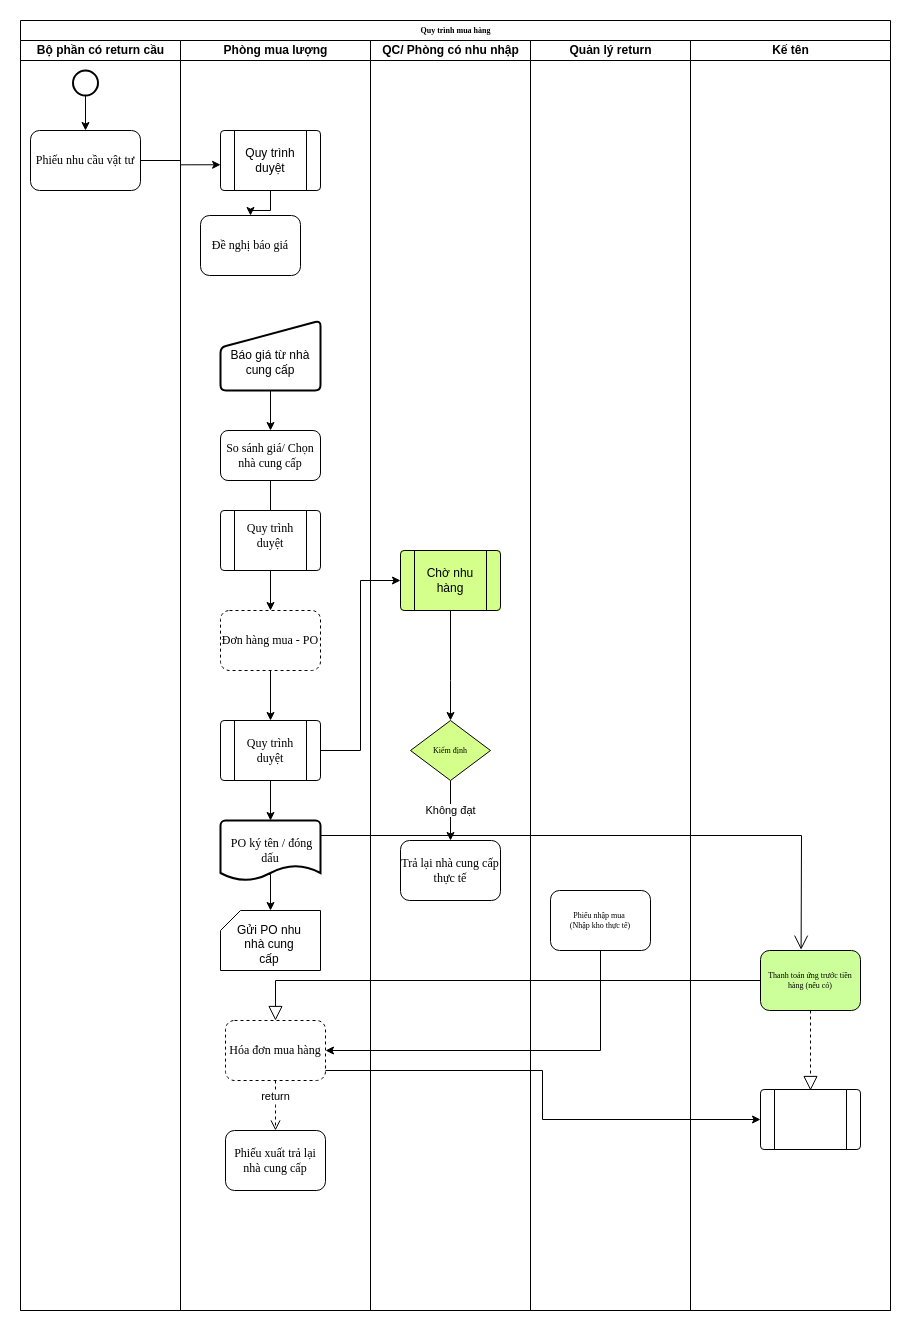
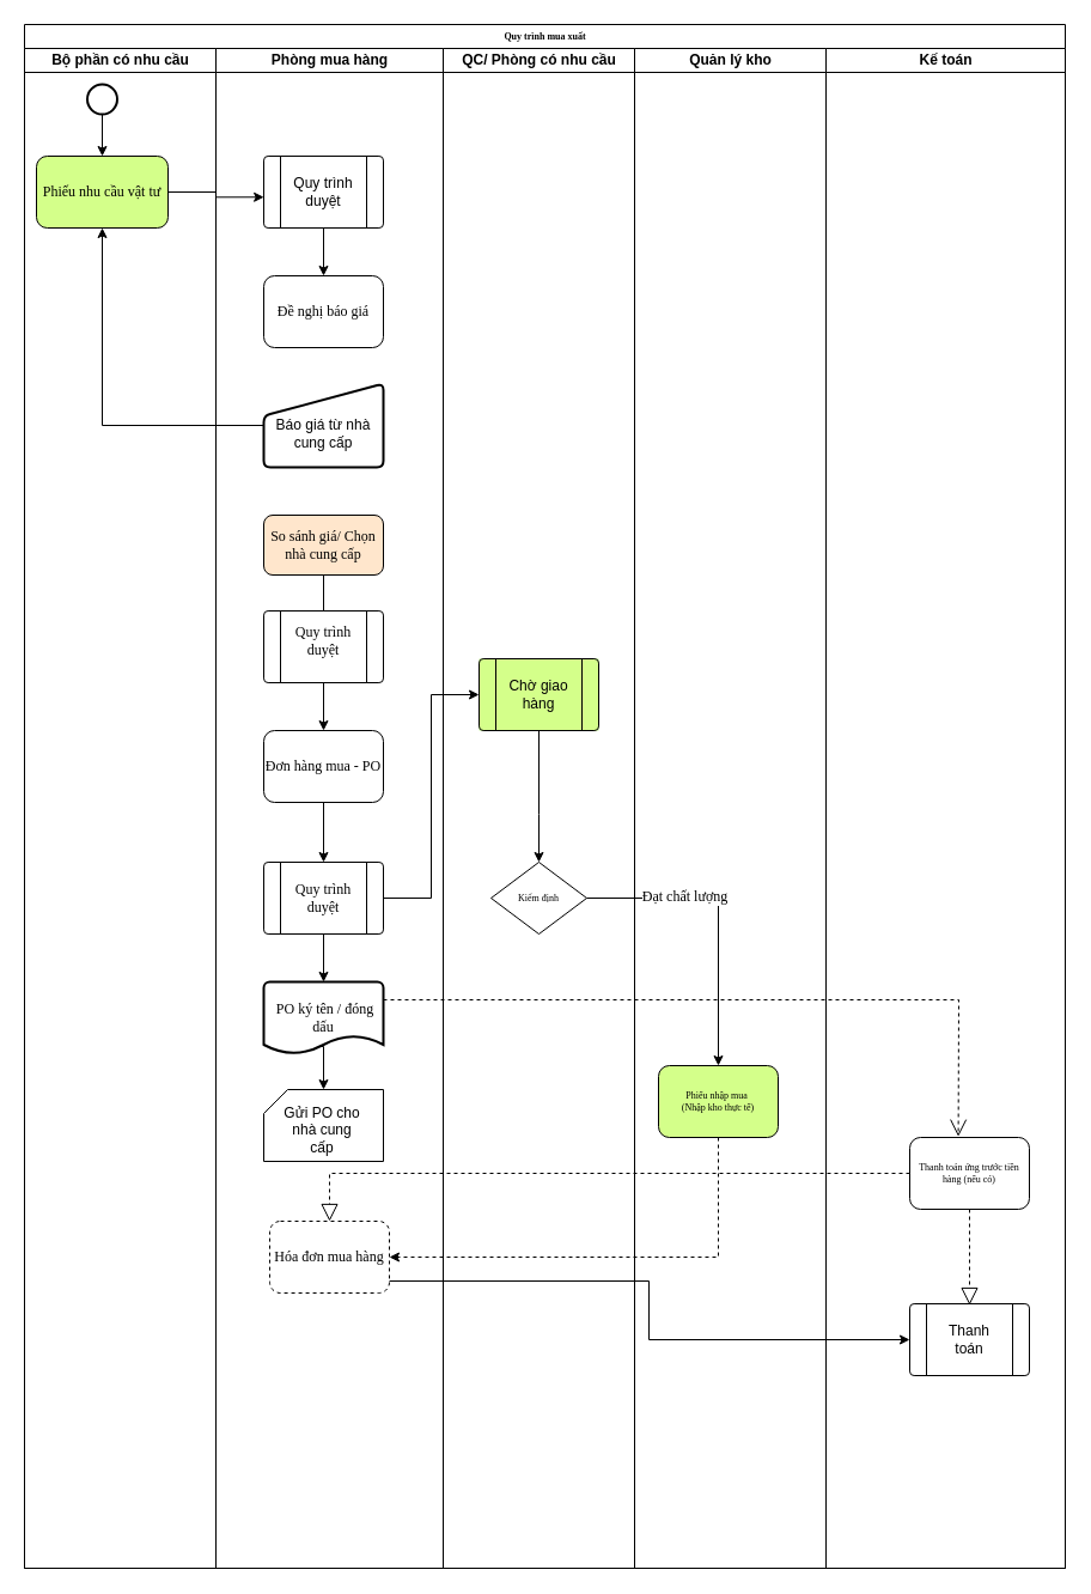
  <mxCell id="0" />
  <mxCell id="1" parent="0" />
- <mxCell id="2" value="Quy trình mua hàng" style="swimlane;html=1;childLayout=stackLayout;startSize=20;rounded=0;shadow=0;labelBackgroundColor=none;strokeWidth=1;fontFamily=Verdana;fontSize=8;align=center;fillColor=#FFFFFF;" vertex="1" parent="1"><mxGeometry x="20" y="20" width="870" height="1290" as="geometry" /></mxCell>
- <mxCell id="3" value="Bộ phần có return cầu" style="swimlane;html=1;startSize=20;" vertex="1" parent="2"><mxGeometry y="20" width="160" height="1270" as="geometry" /></mxCell>
- <mxCell id="4" value="&lt;font face=&quot;Times New Roman&quot; style=&quot;font-size: 12px;&quot;&gt;Phiếu nhu cầu vật tư&lt;/font&gt;" style="rounded=1;whiteSpace=wrap;html=1;shadow=0;labelBackgroundColor=none;strokeWidth=1;fontFamily=Verdana;fontSize=8;align=center;" vertex="1" parent="3"><mxGeometry x="10" y="90" width="110" height="60" as="geometry" /></mxCell>
+ <mxCell id="2" value="Quy trình mua xuất" style="swimlane;html=1;childLayout=stackLayout;startSize=20;rounded=0;shadow=0;labelBackgroundColor=none;strokeWidth=1;fontFamily=Verdana;fontSize=8;align=center;fillColor=#FFFFFF;" vertex="1" parent="1"><mxGeometry x="20" y="20" width="870" height="1290" as="geometry" /></mxCell>
+ <mxCell id="3" value="Bộ phần có nhu cầu" style="swimlane;html=1;startSize=20;" vertex="1" parent="2"><mxGeometry y="20" width="160" height="1270" as="geometry" /></mxCell>
+ <mxCell id="4" value="&lt;font face=&quot;Times New Roman&quot; style=&quot;font-size: 12px;&quot;&gt;Phiếu nhu cầu vật tư&lt;/font&gt;" style="rounded=1;whiteSpace=wrap;html=1;shadow=0;labelBackgroundColor=none;strokeWidth=1;fontFamily=Verdana;fontSize=8;align=center;fillColor=#d4ff8a;" vertex="1" parent="3"><mxGeometry x="10" y="90" width="110" height="60" as="geometry" /></mxCell>
  <mxCell id="5" style="edgeStyle=orthogonalEdgeStyle;rounded=0;orthogonalLoop=1;jettySize=auto;html=1;" edge="1" parent="3" source="6" target="4"><mxGeometry relative="1" as="geometry" /></mxCell>
  <mxCell id="6" value="" style="strokeWidth=2;html=1;shape=mxgraph.flowchart.start_2;whiteSpace=wrap;" vertex="1" parent="3"><mxGeometry x="52.5" y="30" width="25" height="25" as="geometry" /></mxCell>
- <mxCell id="7" value="Phòng mua lượng" style="swimlane;html=1;startSize=20;fillColor=#FFFFFF;" vertex="1" parent="2"><mxGeometry x="160" y="20" width="190" height="1270" as="geometry" /></mxCell>
+ <mxCell id="7" value="Phòng mua hàng" style="swimlane;html=1;startSize=20;fillColor=#FFFFFF;" vertex="1" parent="2"><mxGeometry x="160" y="20" width="190" height="1270" as="geometry" /></mxCell>
  <mxCell id="8" style="edgeStyle=orthogonalEdgeStyle;rounded=0;orthogonalLoop=1;jettySize=auto;html=1;entryX=0.5;entryY=0;entryDx=0;entryDy=0;" edge="1" parent="7" source="9" target="18"><mxGeometry relative="1" as="geometry" /></mxCell>
- <mxCell id="9" value="&lt;font face=&quot;Times New Roman&quot; style=&quot;font-size: 12px;&quot;&gt;Đơn hàng mua - PO&lt;/font&gt;" style="rounded=1;whiteSpace=wrap;html=1;shadow=0;labelBackgroundColor=none;strokeWidth=1;fontFamily=Verdana;fontSize=8;align=center;dashed=1;" vertex="1" parent="7"><mxGeometry x="40" y="570" width="100" height="60" as="geometry" /></mxCell>
+ <mxCell id="9" value="&lt;font face=&quot;Times New Roman&quot; style=&quot;font-size: 12px;&quot;&gt;Đơn hàng mua - PO&lt;/font&gt;" style="rounded=1;whiteSpace=wrap;html=1;shadow=0;labelBackgroundColor=none;strokeWidth=1;fontFamily=Verdana;fontSize=8;align=center;" vertex="1" parent="7"><mxGeometry x="40" y="570" width="100" height="60" as="geometry" /></mxCell>
  <mxCell id="10" style="edgeStyle=orthogonalEdgeStyle;rounded=0;orthogonalLoop=1;jettySize=auto;html=1;entryX=0.5;entryY=0;entryDx=0;entryDy=0;" edge="1" parent="7" source="11" target="30"><mxGeometry relative="1" as="geometry" /></mxCell>
- <mxCell id="11" value="&lt;font face=&quot;Times New Roman&quot; style=&quot;font-size: 12px;&quot;&gt;So sánh giá/ Chọn nhà cung cấp&lt;/font&gt;" style="rounded=1;whiteSpace=wrap;html=1;shadow=0;labelBackgroundColor=none;strokeWidth=1;fontFamily=Verdana;fontSize=8;align=center;" vertex="1" parent="7"><mxGeometry x="40" y="390" width="100" height="50" as="geometry" /></mxCell>
- <mxCell id="12" value="&lt;font face=&quot;Times New Roman&quot; style=&quot;font-size: 12px;&quot;&gt;Đề nghị báo giá&lt;/font&gt;" style="rounded=1;whiteSpace=wrap;html=1;shadow=0;labelBackgroundColor=none;strokeWidth=1;fontFamily=Verdana;fontSize=8;align=center;" vertex="1" parent="7"><mxGeometry x="20" y="175" width="100" height="60" as="geometry" /></mxCell>
- <mxCell id="13" style="edgeStyle=orthogonalEdgeStyle;rounded=0;orthogonalLoop=1;jettySize=auto;html=1;" edge="1" parent="7" source="14" target="11"><mxGeometry relative="1" as="geometry" /></mxCell>
+ <mxCell id="11" value="&lt;font face=&quot;Times New Roman&quot; style=&quot;font-size: 12px;&quot;&gt;So sánh giá/ Chọn nhà cung cấp&lt;/font&gt;" style="rounded=1;whiteSpace=wrap;html=1;shadow=0;labelBackgroundColor=none;strokeWidth=1;fontFamily=Verdana;fontSize=8;align=center;fillColor=#ffe6cc;" vertex="1" parent="7"><mxGeometry x="40" y="390" width="100" height="50" as="geometry" /></mxCell>
+ <mxCell id="12" value="&lt;font face=&quot;Times New Roman&quot; style=&quot;font-size: 12px;&quot;&gt;Đề nghị báo giá&lt;/font&gt;" style="rounded=1;whiteSpace=wrap;html=1;shadow=0;labelBackgroundColor=none;strokeWidth=1;fontFamily=Verdana;fontSize=8;align=center;" vertex="1" parent="7"><mxGeometry x="40" y="190" width="100" height="60" as="geometry" /></mxCell>
+ <mxCell id="13" style="edgeStyle=orthogonalEdgeStyle;rounded=0;orthogonalLoop=1;jettySize=auto;html=1;" edge="1" parent="7" source="14" target="4"><mxGeometry relative="1" as="geometry" /></mxCell>
  <mxCell id="14" value="&lt;br&gt;Báo giá từ nhà cung cấp" style="html=1;strokeWidth=2;shape=manualInput;whiteSpace=wrap;rounded=1;size=27;arcSize=11;" vertex="1" parent="7"><mxGeometry x="40" y="280" width="100" height="70" as="geometry" /></mxCell>
  <mxCell id="15" style="edgeStyle=orthogonalEdgeStyle;rounded=0;orthogonalLoop=1;jettySize=auto;html=1;entryX=0.5;entryY=0;entryDx=0;entryDy=0;entryPerimeter=0;fontFamily=Times New Roman;fontSize=12;exitX=0.407;exitY=0.9;exitDx=0;exitDy=0;exitPerimeter=0;" edge="1" parent="7" source="16" target="21"><mxGeometry relative="1" as="geometry" /></mxCell>
  <mxCell id="16" value="&lt;font face=&quot;Times New Roman&quot;&gt;&amp;nbsp;PO ký tên / đóng dấu&lt;/font&gt;" style="strokeWidth=2;html=1;shape=mxgraph.flowchart.document2;whiteSpace=wrap;size=0.25;" vertex="1" parent="7"><mxGeometry x="40" y="780" width="100" height="60" as="geometry" /></mxCell>
  <mxCell id="17" value="" style="group" vertex="1" connectable="0" parent="7"><mxGeometry x="40" y="680" width="100" height="60" as="geometry" /></mxCell>
  <mxCell id="18" value="" style="verticalLabelPosition=bottom;verticalAlign=top;html=1;shape=process;whiteSpace=wrap;rounded=1;size=0.14;arcSize=6;" vertex="1" parent="17"><mxGeometry width="100" height="60" as="geometry" /></mxCell>
  <mxCell id="19" value="&lt;font style=&quot;font-size: 12px;&quot; face=&quot;Times New Roman&quot;&gt;Quy trình duyệt&lt;/font&gt;" style="text;html=1;strokeColor=none;fillColor=none;align=center;verticalAlign=middle;whiteSpace=wrap;rounded=0;" vertex="1" parent="17"><mxGeometry x="20" y="15" width="60" height="30" as="geometry" /></mxCell>
  <mxCell id="20" value="" style="group" vertex="1" connectable="0" parent="7"><mxGeometry x="40" y="870" width="100" height="60" as="geometry" /></mxCell>
  <mxCell id="21" value="" style="verticalLabelPosition=bottom;verticalAlign=top;html=1;shape=card;whiteSpace=wrap;size=20;arcSize=12;" vertex="1" parent="20"><mxGeometry width="100" height="60" as="geometry" /></mxCell>
- <mxCell id="22" value="Gửi PO nhu nhà cung cấp" style="text;html=1;strokeColor=none;fillColor=none;align=center;verticalAlign=middle;whiteSpace=wrap;rounded=0;" vertex="1" parent="20"><mxGeometry x="14" y="20" width="70" height="27" as="geometry" /></mxCell>
+ <mxCell id="22" value="Gửi PO cho nhà cung cấp" style="text;html=1;strokeColor=none;fillColor=none;align=center;verticalAlign=middle;whiteSpace=wrap;rounded=0;" vertex="1" parent="20"><mxGeometry x="14" y="20" width="70" height="27" as="geometry" /></mxCell>
  <mxCell id="23" value="" style="group" vertex="1" connectable="0" parent="7"><mxGeometry x="40" y="90" width="100" height="60" as="geometry" /></mxCell>
  <mxCell id="24" value="" style="verticalLabelPosition=bottom;verticalAlign=top;html=1;shape=process;whiteSpace=wrap;rounded=1;size=0.14;arcSize=6;" vertex="1" parent="23"><mxGeometry width="100" height="60" as="geometry" /></mxCell>
  <mxCell id="25" value="Quy trình duyệt" style="text;html=1;strokeColor=none;fillColor=none;align=center;verticalAlign=middle;whiteSpace=wrap;rounded=0;" vertex="1" parent="23"><mxGeometry x="20" y="15" width="60" height="30" as="geometry" /></mxCell>
  <mxCell id="26" style="edgeStyle=orthogonalEdgeStyle;rounded=0;orthogonalLoop=1;jettySize=auto;html=1;entryX=0.5;entryY=0;entryDx=0;entryDy=0;entryPerimeter=0;fontFamily=Times New Roman;fontSize=12;exitX=0.5;exitY=1;exitDx=0;exitDy=0;" edge="1" parent="7" source="18" target="16"><mxGeometry relative="1" as="geometry"><mxPoint x="90" y="750" as="sourcePoint" /></mxGeometry></mxCell>
  <mxCell id="27" style="edgeStyle=orthogonalEdgeStyle;rounded=0;orthogonalLoop=1;jettySize=auto;html=1;fontFamily=Times New Roman;fontSize=12;exitX=0.5;exitY=1;exitDx=0;exitDy=0;" edge="1" parent="7" source="24" target="12"><mxGeometry relative="1" as="geometry"><mxPoint x="90" y="150" as="sourcePoint" /></mxGeometry></mxCell>
  <mxCell id="28" style="edgeStyle=orthogonalEdgeStyle;rounded=0;orthogonalLoop=1;jettySize=auto;html=1;" edge="1" parent="7" source="29" target="9"><mxGeometry relative="1" as="geometry" /></mxCell>
  <mxCell id="29" value="" style="verticalLabelPosition=bottom;verticalAlign=top;html=1;shape=process;whiteSpace=wrap;rounded=1;size=0.14;arcSize=6;" vertex="1" parent="7"><mxGeometry x="40" y="470" width="100" height="60" as="geometry" /></mxCell>
  <mxCell id="30" value="&lt;font style=&quot;font-size: 12px;&quot; face=&quot;Times New Roman&quot;&gt;Quy trình duyệt&lt;/font&gt;" style="text;html=1;strokeColor=none;fillColor=none;align=center;verticalAlign=middle;whiteSpace=wrap;rounded=0;" vertex="1" parent="7"><mxGeometry x="60" y="480" width="60" height="30" as="geometry" /></mxCell>
  <mxCell id="31" value="&lt;font style=&quot;font-size: 12px;&quot; face=&quot;Times New Roman&quot;&gt;Hóa đơn mua hàng&lt;/font&gt;" style="rounded=1;whiteSpace=wrap;html=1;shadow=0;labelBackgroundColor=none;strokeWidth=1;fontFamily=Verdana;fontSize=8;align=center;fillColor=#FFFFFF;dashed=1;" vertex="1" parent="7"><mxGeometry x="45" y="980" width="100" height="60" as="geometry" /></mxCell>
- <mxCell id="32" value="&lt;font style=&quot;font-size: 12px;&quot; face=&quot;Times New Roman&quot;&gt;Phiếu xuất trả lại nhà cung cấp&lt;/font&gt;" style="rounded=1;whiteSpace=wrap;html=1;shadow=0;labelBackgroundColor=none;strokeWidth=1;fontFamily=Verdana;fontSize=8;align=center;fillColor=#FFFFFF;" vertex="1" parent="7"><mxGeometry x="45" y="1090" width="100" height="60" as="geometry" /></mxCell>
- <mxCell id="33" value="return" style="html=1;verticalAlign=bottom;endArrow=open;dashed=1;endSize=8;edgeStyle=elbowEdgeStyle;elbow=vertical;curved=0;rounded=0;exitX=0.5;exitY=1;exitDx=0;exitDy=0;entryX=0.5;entryY=0;entryDx=0;entryDy=0;" edge="1" parent="7" source="31" target="32"><mxGeometry relative="1" as="geometry"><mxPoint x="340" y="900" as="sourcePoint" /><mxPoint x="260" y="900" as="targetPoint" /></mxGeometry></mxCell>
- <mxCell id="34" value="QC/ Phòng có nhu nhập" style="swimlane;html=1;startSize=20;" vertex="1" parent="2"><mxGeometry x="350" y="20" width="160" height="1270" as="geometry" /></mxCell>
- <mxCell id="35" value="Không đạt" style="edgeStyle=orthogonalEdgeStyle;rounded=0;orthogonalLoop=1;jettySize=auto;html=1;entryX=0.5;entryY=0;entryDx=0;entryDy=0;" edge="1" parent="34" source="36" target="37"><mxGeometry relative="1" as="geometry" /></mxCell>
- <mxCell id="36" value="Kiểm định" style="rhombus;whiteSpace=wrap;html=1;rounded=0;shadow=0;labelBackgroundColor=none;strokeWidth=1;fontFamily=Verdana;fontSize=8;align=center;fillColor=#d4ff8a;" vertex="1" parent="34"><mxGeometry x="40" y="680" width="80" height="60" as="geometry" /></mxCell>
- <mxCell id="37" value="&lt;font face=&quot;Times New Roman&quot; style=&quot;font-size: 12px;&quot;&gt;Trả lại nhà cung cấp thực tế&lt;/font&gt;" style="rounded=1;whiteSpace=wrap;html=1;shadow=0;labelBackgroundColor=none;strokeWidth=1;fontFamily=Verdana;fontSize=8;align=center;" vertex="1" parent="34"><mxGeometry x="30" y="800" width="100" height="60" as="geometry" /></mxCell>
+ <mxCell id="34" value="QC/ Phòng có nhu cầu" style="swimlane;html=1;startSize=20;" vertex="1" parent="2"><mxGeometry x="350" y="20" width="160" height="1270" as="geometry" /></mxCell>
+ <mxCell id="36" value="Kiểm định" style="rhombus;whiteSpace=wrap;html=1;rounded=0;shadow=0;labelBackgroundColor=none;strokeWidth=1;fontFamily=Verdana;fontSize=8;align=center;" vertex="1" parent="34"><mxGeometry x="40" y="680" width="80" height="60" as="geometry" /></mxCell>
  <mxCell id="38" value="" style="group;fillColor=#CCFF99;" vertex="1" connectable="0" parent="34"><mxGeometry x="30" y="510" width="100" height="60" as="geometry" /></mxCell>
  <mxCell id="39" value="" style="verticalLabelPosition=bottom;verticalAlign=top;html=1;shape=process;whiteSpace=wrap;rounded=1;size=0.14;arcSize=6;fillColor=#D4FF8A;" vertex="1" parent="38"><mxGeometry width="100" height="60" as="geometry" /></mxCell>
- <mxCell id="40" value="Chờ nhu hàng" style="text;html=1;strokeColor=none;fillColor=none;align=center;verticalAlign=middle;whiteSpace=wrap;rounded=0;" vertex="1" parent="38"><mxGeometry x="20" y="15" width="60" height="30" as="geometry" /></mxCell>
+ <mxCell id="40" value="Chờ giao hàng" style="text;html=1;strokeColor=none;fillColor=none;align=center;verticalAlign=middle;whiteSpace=wrap;rounded=0;" vertex="1" parent="38"><mxGeometry x="20" y="15" width="60" height="30" as="geometry" /></mxCell>
  <mxCell id="41" style="edgeStyle=orthogonalEdgeStyle;rounded=0;orthogonalLoop=1;jettySize=auto;html=1;entryX=0.5;entryY=0;entryDx=0;entryDy=0;" edge="1" parent="34" source="39" target="36"><mxGeometry relative="1" as="geometry"><Array as="points"><mxPoint x="80" y="640" /><mxPoint x="80" y="640" /></Array></mxGeometry></mxCell>
- <mxCell id="42" value="Quản lý return" style="swimlane;html=1;startSize=20;" vertex="1" parent="2"><mxGeometry x="510" y="20" width="160" height="1270" as="geometry" /></mxCell>
- <mxCell id="43" value="Phiếu nhập mua&amp;nbsp;&lt;br&gt;(Nhập kho thực tế)" style="rounded=1;whiteSpace=wrap;html=1;shadow=0;labelBackgroundColor=none;strokeWidth=1;fontFamily=Verdana;fontSize=8;align=center;" vertex="1" parent="42"><mxGeometry x="20" y="850" width="100" height="60" as="geometry" /></mxCell>
+ <mxCell id="42" value="Quản lý kho" style="swimlane;html=1;startSize=20;" vertex="1" parent="2"><mxGeometry x="510" y="20" width="160" height="1270" as="geometry" /></mxCell>
+ <mxCell id="43" value="Phiếu nhập mua&amp;nbsp;&lt;br&gt;(Nhập kho thực tế)" style="rounded=1;whiteSpace=wrap;html=1;shadow=0;labelBackgroundColor=none;strokeWidth=1;fontFamily=Verdana;fontSize=8;align=center;fillColor=#d4ff8a;" vertex="1" parent="42"><mxGeometry x="20" y="850" width="100" height="60" as="geometry" /></mxCell>
+ <mxCell id="44" style="edgeStyle=orthogonalEdgeStyle;rounded=0;orthogonalLoop=1;jettySize=auto;html=1;" edge="1" parent="2" source="36" target="43"><mxGeometry relative="1" as="geometry" /></mxCell>
+ <mxCell id="45" value="Đạt chất lượng" style="edgeLabel;html=1;align=center;verticalAlign=middle;resizable=0;points=[];fontSize=12;fontFamily=Times New Roman;" vertex="1" connectable="0" parent="44"><mxGeometry x="-0.35" y="2" relative="1" as="geometry"><mxPoint as="offset" /></mxGeometry></mxCell>
  <mxCell id="46" style="edgeStyle=orthogonalEdgeStyle;rounded=0;orthogonalLoop=1;jettySize=auto;html=1;entryX=0.001;entryY=0.571;entryDx=0;entryDy=0;entryPerimeter=0;fontFamily=Times New Roman;fontSize=12;" edge="1" parent="2" source="4" target="24"><mxGeometry relative="1" as="geometry" /></mxCell>
  <mxCell id="47" style="edgeStyle=orthogonalEdgeStyle;rounded=0;orthogonalLoop=1;jettySize=auto;html=1;entryX=0;entryY=0.5;entryDx=0;entryDy=0;fontFamily=Times New Roman;fontSize=12;" edge="1" parent="2" source="18" target="39"><mxGeometry relative="1" as="geometry" /></mxCell>
- <mxCell id="48" value="Kế tên" style="swimlane;html=1;startSize=20;" vertex="1" parent="2"><mxGeometry x="670" y="20" width="200" height="1270" as="geometry" /></mxCell>
+ <mxCell id="48" value="Kế toán" style="swimlane;html=1;startSize=20;" vertex="1" parent="2"><mxGeometry x="670" y="20" width="200" height="1270" as="geometry" /></mxCell>
  <mxCell id="49" value="" style="group" vertex="1" connectable="0" parent="48"><mxGeometry x="70" y="1049" width="100" height="60" as="geometry" /></mxCell>
  <mxCell id="50" value="" style="verticalLabelPosition=bottom;verticalAlign=top;html=1;shape=process;whiteSpace=wrap;rounded=1;size=0.14;arcSize=6;" vertex="1" parent="49"><mxGeometry width="100" height="60" as="geometry" /></mxCell>
- <mxCell id="52" value="Thanh toán ứng trước tiền hàng (nếu có)" style="rounded=1;whiteSpace=wrap;html=1;shadow=0;labelBackgroundColor=none;strokeWidth=1;fontFamily=Verdana;fontSize=8;align=center;fillColor=#ccff99;" vertex="1" parent="48"><mxGeometry x="70" y="910" width="100" height="60" as="geometry" /></mxCell>
+ <mxCell id="51" value="Thanh toán" style="text;html=1;strokeColor=none;fillColor=none;align=center;verticalAlign=middle;whiteSpace=wrap;rounded=0;" vertex="1" parent="49"><mxGeometry x="20" y="15" width="60" height="30" as="geometry" /></mxCell>
+ <mxCell id="52" value="Thanh toán ứng trước tiền hàng (nếu có)" style="rounded=1;whiteSpace=wrap;html=1;shadow=0;labelBackgroundColor=none;strokeWidth=1;fontFamily=Verdana;fontSize=8;align=center;" vertex="1" parent="48"><mxGeometry x="70" y="910" width="100" height="60" as="geometry" /></mxCell>
  <mxCell id="53" value="" style="endArrow=block;dashed=1;endFill=0;endSize=12;html=1;rounded=0;exitX=0.5;exitY=1;exitDx=0;exitDy=0;" edge="1" parent="48" source="52"><mxGeometry width="160" relative="1" as="geometry"><mxPoint x="-290" y="900" as="sourcePoint" /><mxPoint x="120" y="1050" as="targetPoint" /></mxGeometry></mxCell>
- <mxCell id="54" style="edgeStyle=orthogonalEdgeStyle;rounded=0;orthogonalLoop=1;jettySize=auto;html=1;entryX=1;entryY=0.5;entryDx=0;entryDy=0;" edge="1" parent="2" source="43" target="31"><mxGeometry relative="1" as="geometry"><Array as="points"><mxPoint x="580" y="1030" /></Array></mxGeometry></mxCell>
- <mxCell id="55" value="" style="endArrow=open;endSize=12;dashed=0;html=1;rounded=0;exitX=1;exitY=0.25;exitDx=0;exitDy=0;exitPerimeter=0;entryX=0.406;entryY=-0.013;entryDx=0;entryDy=0;entryPerimeter=0;" edge="1" parent="2" source="16" target="52"><mxGeometry width="160" relative="1" as="geometry"><mxPoint x="380" y="920" as="sourcePoint" /><mxPoint x="540" y="920" as="targetPoint" /><Array as="points"><mxPoint x="781" y="815" /></Array></mxGeometry></mxCell>
- <mxCell id="56" value="" style="endArrow=block;dashed=0;endFill=0;endSize=12;html=1;rounded=0;exitX=0;exitY=0.5;exitDx=0;exitDy=0;entryX=0.5;entryY=0;entryDx=0;entryDy=0;" edge="1" parent="2" source="52" target="31"><mxGeometry width="160" relative="1" as="geometry"><mxPoint x="364" y="1000" as="sourcePoint" /><mxPoint x="524" y="1000" as="targetPoint" /><Array as="points"><mxPoint x="255" y="960" /></Array></mxGeometry></mxCell>
+ <mxCell id="54" style="edgeStyle=orthogonalEdgeStyle;rounded=0;orthogonalLoop=1;jettySize=auto;html=1;entryX=1;entryY=0.5;entryDx=0;entryDy=0;dashed=1;" edge="1" parent="2" source="43" target="31"><mxGeometry relative="1" as="geometry"><Array as="points"><mxPoint x="580" y="1030" /></Array></mxGeometry></mxCell>
+ <mxCell id="55" value="" style="endArrow=open;endSize=12;dashed=1;html=1;rounded=0;exitX=1;exitY=0.25;exitDx=0;exitDy=0;exitPerimeter=0;entryX=0.406;entryY=-0.013;entryDx=0;entryDy=0;entryPerimeter=0;" edge="1" parent="2" source="16" target="52"><mxGeometry width="160" relative="1" as="geometry"><mxPoint x="380" y="920" as="sourcePoint" /><mxPoint x="540" y="920" as="targetPoint" /><Array as="points"><mxPoint x="781" y="815" /></Array></mxGeometry></mxCell>
+ <mxCell id="56" value="" style="endArrow=block;dashed=1;endFill=0;endSize=12;html=1;rounded=0;exitX=0;exitY=0.5;exitDx=0;exitDy=0;entryX=0.5;entryY=0;entryDx=0;entryDy=0;" edge="1" parent="2" source="52" target="31"><mxGeometry width="160" relative="1" as="geometry"><mxPoint x="364" y="1000" as="sourcePoint" /><mxPoint x="524" y="1000" as="targetPoint" /><Array as="points"><mxPoint x="255" y="960" /></Array></mxGeometry></mxCell>
  <mxCell id="57" style="edgeStyle=orthogonalEdgeStyle;rounded=0;orthogonalLoop=1;jettySize=auto;html=1;entryX=0;entryY=0.5;entryDx=0;entryDy=0;" edge="1" parent="2" source="31" target="50"><mxGeometry relative="1" as="geometry"><Array as="points"><mxPoint x="522" y="1050" /><mxPoint x="522" y="1099" /></Array></mxGeometry></mxCell>
